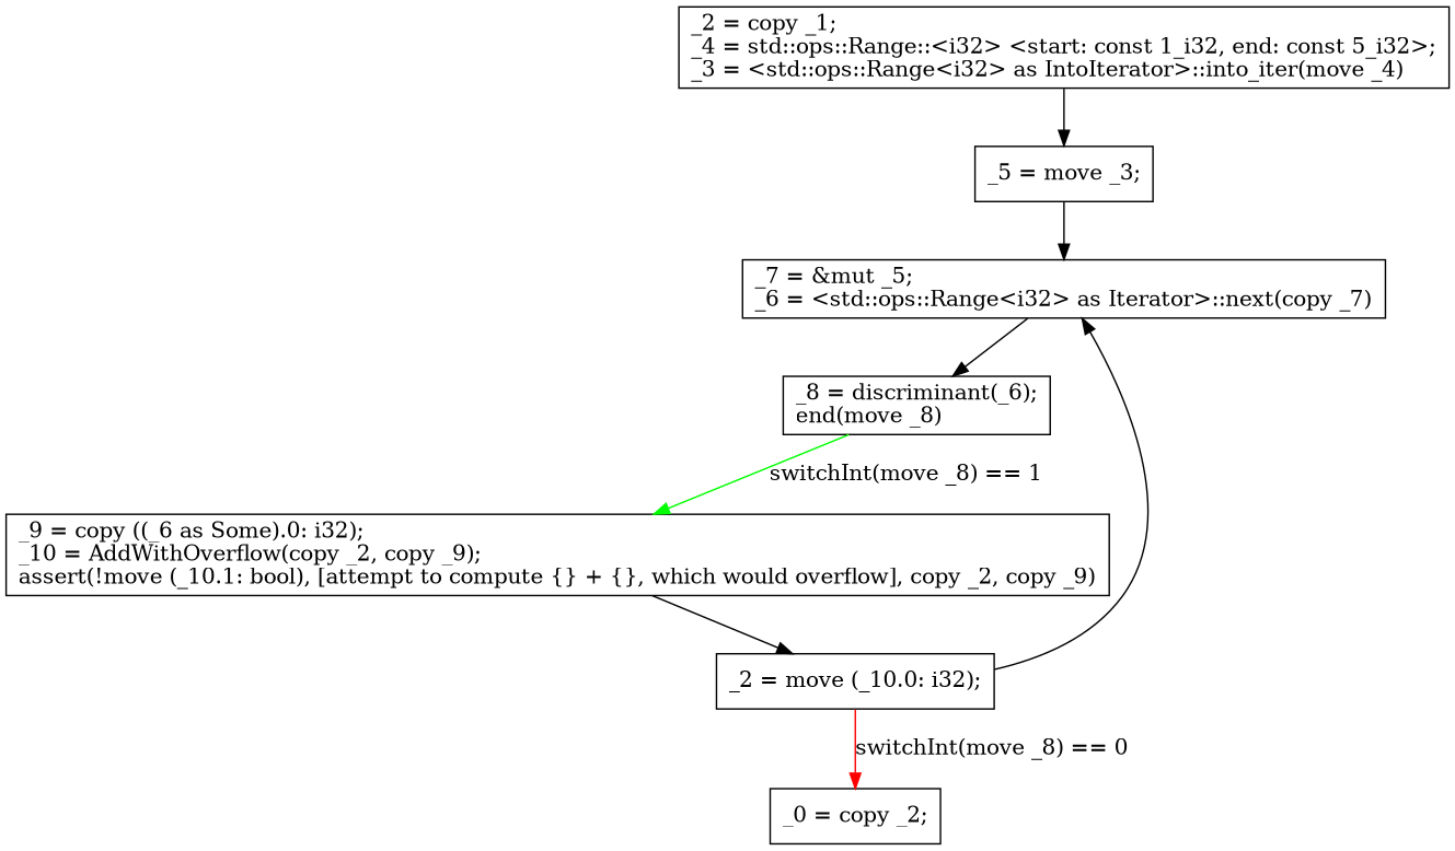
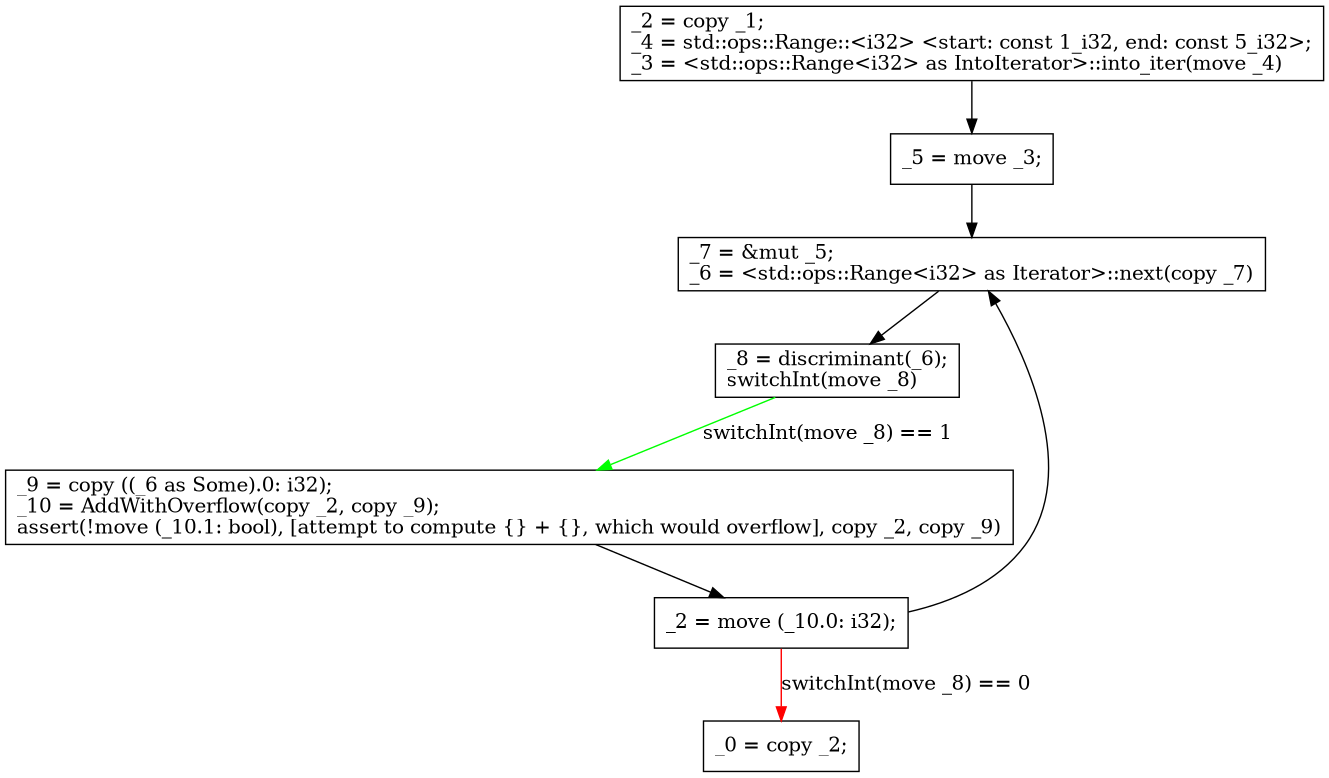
  digraph {
    fontname=Courier
    fontsize=14.0
    labeljust=l
    nojustify=true
    rankdir=TB
    node [fillcolor=white shape=record style=filled]
    edge [color=black]
    n1 [label="_2 = copy _1;\l_4 = std::ops::Range::&lt;i32&gt; &lt;start: const 1_i32, end: const 5_i32&gt;;\l_3 = &lt;std::ops::Range&lt;i32&gt; as IntoIterator&gt;::into_iter(move _4)\l"]
    n2 [label="_5 = move _3;\l"]
    n3 [label="_7 = &mut _5;\l_6 = &lt;std::ops::Range&lt;i32&gt; as Iterator&gt;::next(copy _7)\l"]
-   n4 [label="_8 = discriminant(_6);\lend(move _8)\l"]
+   n4 [label="_8 = discriminant(_6);\lswitchInt(move _8)\l"]
    n5 [label="_9 = copy ((_6 as Some).0: i32);\l_10 = AddWithOverflow(copy _2, copy _9);\lassert(!move (_10.1: bool), [attempt to compute \{\} + \{\}, which would overflow], copy _2, copy _9)\l"]
    n6 [label="_0 = copy _2;\l"]
    n7 [label="_2 = move (_10.0: i32);\l"]
    n1 -> n2
    n2 -> n3
    n3 -> n4
    n4 -> n5 [color=green label="switchInt(move _8) == 1"]
    n5 -> n7
    n7 -> n3
    n7 -> n6 [color=red label="switchInt(move _8) == 0"]
  }
